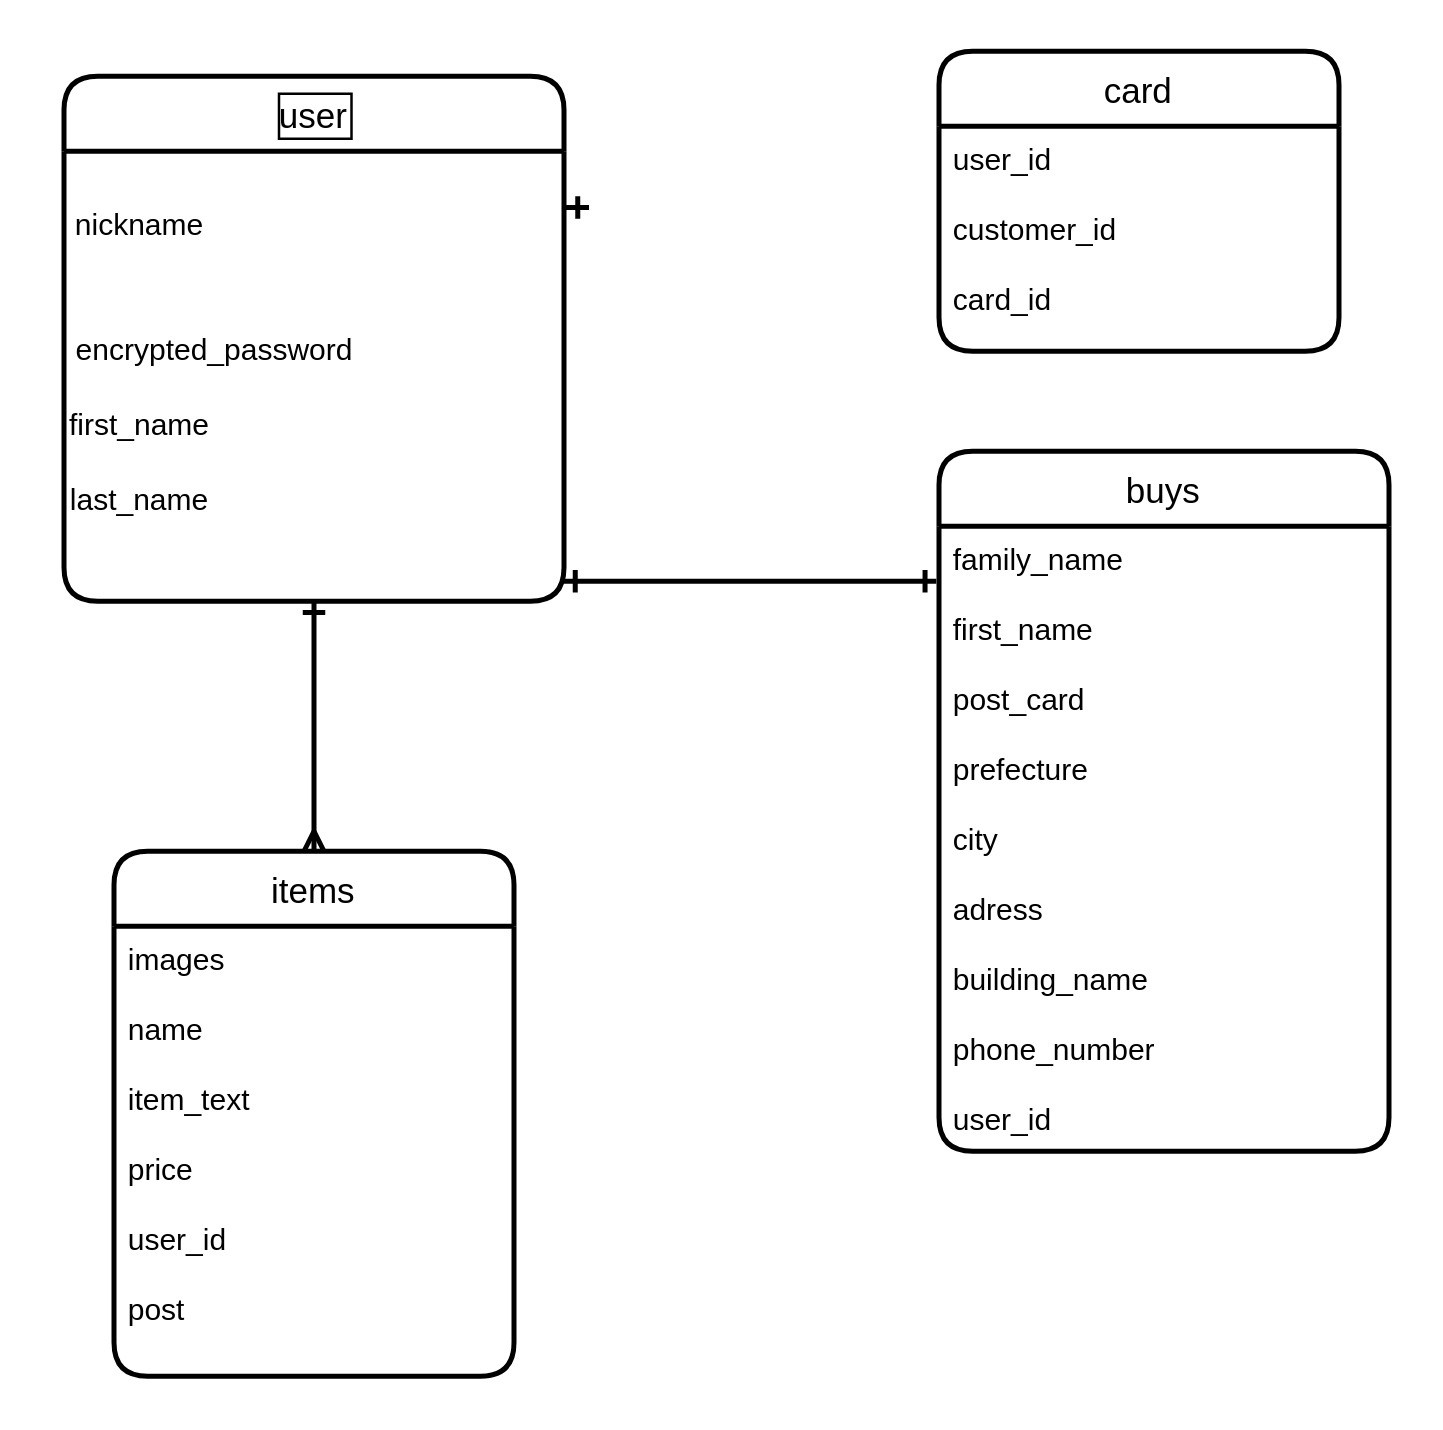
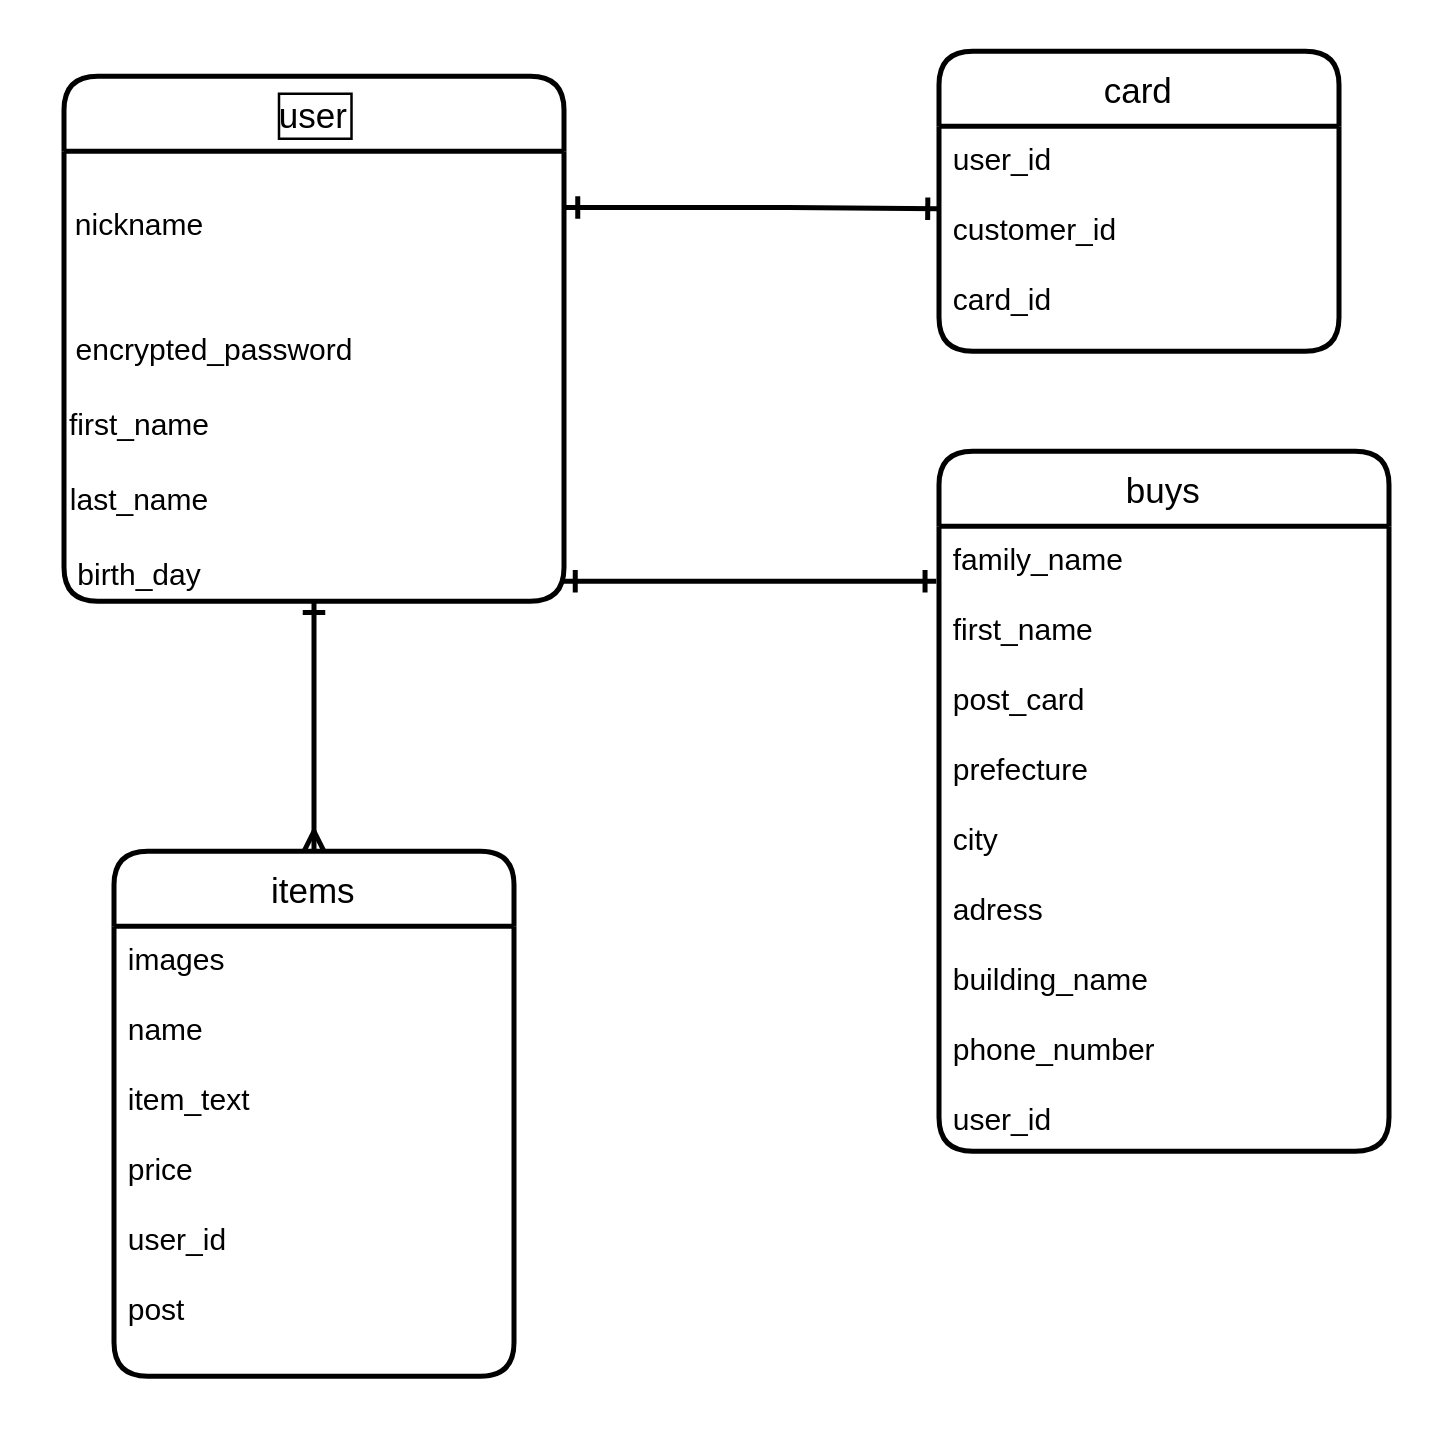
  <mxCell id="0" />
  <mxCell id="1" parent="0" />
  <mxCell id="2" style="edgeStyle=orthogonalEdgeStyle;rounded=0;orthogonalLoop=1;jettySize=auto;html=1;exitX=0.5;exitY=1;exitDx=0;exitDy=0;endArrow=ERmany;endFill=0;endSize=5;strokeWidth=2;fontSize=11;startArrow=ERone;startFill=0;" edge="1" parent="1" source="5"><mxGeometry relative="1" as="geometry"><mxPoint x="125" y="340" as="targetPoint" /></mxGeometry></mxCell>
+ <mxCell id="3" style="edgeStyle=orthogonalEdgeStyle;rounded=0;orthogonalLoop=1;jettySize=auto;html=1;exitX=1;exitY=0.25;exitDx=0;exitDy=0;entryX=0;entryY=0.367;entryDx=0;entryDy=0;entryPerimeter=0;endArrow=ERone;endFill=0;strokeWidth=2;fontSize=11;sourcePerimeterSpacing=6;targetPerimeterSpacing=5;" edge="1" parent="1" source="5" target="13"><mxGeometry relative="1" as="geometry"><Array as="points"><mxPoint x="315" y="83" /></Array></mxGeometry></mxCell>
  <mxCell id="4" style="edgeStyle=orthogonalEdgeStyle;rounded=0;orthogonalLoop=1;jettySize=auto;html=1;entryX=-0.006;entryY=0.088;entryDx=0;entryDy=0;entryPerimeter=0;sourcePerimeterSpacing=6;endArrow=ERone;endFill=0;targetPerimeterSpacing=5;strokeWidth=2;fontSize=11;startArrow=ERone;startFill=0;" edge="1" parent="1" target="15"><mxGeometry relative="1" as="geometry"><mxPoint x="225" y="232" as="sourcePoint" /><Array as="points"><mxPoint x="245" y="232" /><mxPoint x="245" y="232" /></Array></mxGeometry></mxCell>
  <mxCell id="5" value="user" style="swimlane;childLayout=stackLayout;horizontal=1;startSize=30;horizontalStack=0;rounded=1;fontSize=14;fontStyle=0;strokeWidth=2;resizeParent=0;resizeLast=1;shadow=0;dashed=0;align=center;direction=east;verticalAlign=middle;labelPosition=center;verticalLabelPosition=middle;labelBorderColor=#000000;" vertex="1" parent="1"><mxGeometry x="25" y="30" width="200" height="210" as="geometry" /></mxCell>
  <mxCell id="6" value="nickname&lt;br&gt;" style="text;html=1;align=center;verticalAlign=middle;resizable=0;points=[];autosize=1;" vertex="1" parent="1"><mxGeometry x="20" y="80" width="70" height="20" as="geometry" /></mxCell>
  <mxCell id="7" value="first_name" style="text;html=1;align=center;verticalAlign=middle;resizable=0;points=[];autosize=1;" vertex="1" parent="1"><mxGeometry x="20" y="160" width="70" height="20" as="geometry" /></mxCell>
  <mxCell id="8" value="last_name" style="text;html=1;align=center;verticalAlign=middle;resizable=0;points=[];autosize=1;" vertex="1" parent="1"><mxGeometry x="20" y="190" width="70" height="20" as="geometry" /></mxCell>
+ <mxCell id="9" value="birth_day" style="text;html=1;align=center;verticalAlign=middle;resizable=0;points=[];autosize=1;" vertex="1" parent="1"><mxGeometry x="25" y="220" width="60" height="20" as="geometry" /></mxCell>
  <mxCell id="10" value="items" style="swimlane;childLayout=stackLayout;horizontal=1;startSize=30;horizontalStack=0;rounded=1;fontSize=14;fontStyle=0;strokeWidth=2;resizeParent=0;resizeLast=1;shadow=0;dashed=0;align=center;fillColor=none;" vertex="1" parent="1"><mxGeometry x="45" y="340" width="160" height="210" as="geometry" /></mxCell>
  <mxCell id="11" value="images&#10;&#10;name&#10;&#10;item_text&#10;&#10;price&#10;&#10;user_id&#10;&#10;post&#10;&#10;&#10;&#10;&#10;&#10;" style="align=left;strokeColor=none;fillColor=none;spacingLeft=4;fontSize=12;verticalAlign=top;resizable=0;rotatable=0;part=1;" vertex="1" parent="10"><mxGeometry y="30" width="160" height="180" as="geometry" /></mxCell>
  <mxCell id="12" value="card" style="swimlane;childLayout=stackLayout;horizontal=1;startSize=30;horizontalStack=0;rounded=1;fontSize=14;fontStyle=0;strokeWidth=2;resizeParent=0;resizeLast=1;shadow=0;dashed=0;align=center;fillColor=none;" vertex="1" parent="1"><mxGeometry x="375" y="20" width="160" height="120" as="geometry" /></mxCell>
  <mxCell id="13" value="user_id&#10;&#10;customer_id&#10;&#10;card_id" style="align=left;strokeColor=none;fillColor=none;spacingLeft=4;fontSize=12;verticalAlign=top;resizable=0;rotatable=0;part=1;" vertex="1" parent="12"><mxGeometry y="30" width="160" height="90" as="geometry" /></mxCell>
  <mxCell id="14" value="buys" style="swimlane;childLayout=stackLayout;horizontal=1;startSize=30;horizontalStack=0;rounded=1;fontSize=14;fontStyle=0;strokeWidth=2;resizeParent=0;resizeLast=1;shadow=0;dashed=0;align=center;fillColor=none;" vertex="1" parent="1"><mxGeometry x="375" y="180" width="180" height="280" as="geometry" /></mxCell>
  <mxCell id="15" value="family_name&#10;&#10;first_name&#10;&#10;post_card&#10;&#10;prefecture&#10;&#10;city&#10;&#10;adress&#10;&#10;building_name&#10;&#10;phone_number&#10;&#10;user_id&#10;" style="align=left;strokeColor=none;fillColor=none;spacingLeft=4;fontSize=12;verticalAlign=top;resizable=0;rotatable=0;part=1;" vertex="1" parent="14"><mxGeometry y="30" width="180" height="250" as="geometry" /></mxCell>
  <mxCell id="16" style="edgeStyle=orthogonalEdgeStyle;rounded=0;orthogonalLoop=1;jettySize=auto;html=1;exitX=0.5;exitY=1;exitDx=0;exitDy=0;" edge="1" parent="14" source="15" target="15"><mxGeometry relative="1" as="geometry" /></mxCell>
  <mxCell id="17" style="edgeStyle=orthogonalEdgeStyle;rounded=0;orthogonalLoop=1;jettySize=auto;html=1;exitX=0.5;exitY=1;exitDx=0;exitDy=0;" edge="1" parent="14" source="15" target="15"><mxGeometry relative="1" as="geometry" /></mxCell>
  <mxCell id="18" style="edgeStyle=orthogonalEdgeStyle;rounded=0;orthogonalLoop=1;jettySize=auto;html=1;exitX=1;exitY=0.25;exitDx=0;exitDy=0;endArrow=ERone;endFill=0;strokeWidth=2;fontSize=11;sourcePerimeterSpacing=6;targetPerimeterSpacing=5;" edge="1" parent="1" source="5"><mxGeometry relative="1" as="geometry"><mxPoint x="235" y="92.5" as="sourcePoint" /><mxPoint x="235" y="83" as="targetPoint" /></mxGeometry></mxCell>
  <mxCell id="19" value="encrypted_password" style="text;html=1;align=center;verticalAlign=middle;resizable=0;points=[];autosize=1;" vertex="1" parent="1"><mxGeometry x="20" y="130" width="130" height="20" as="geometry" /></mxCell>
